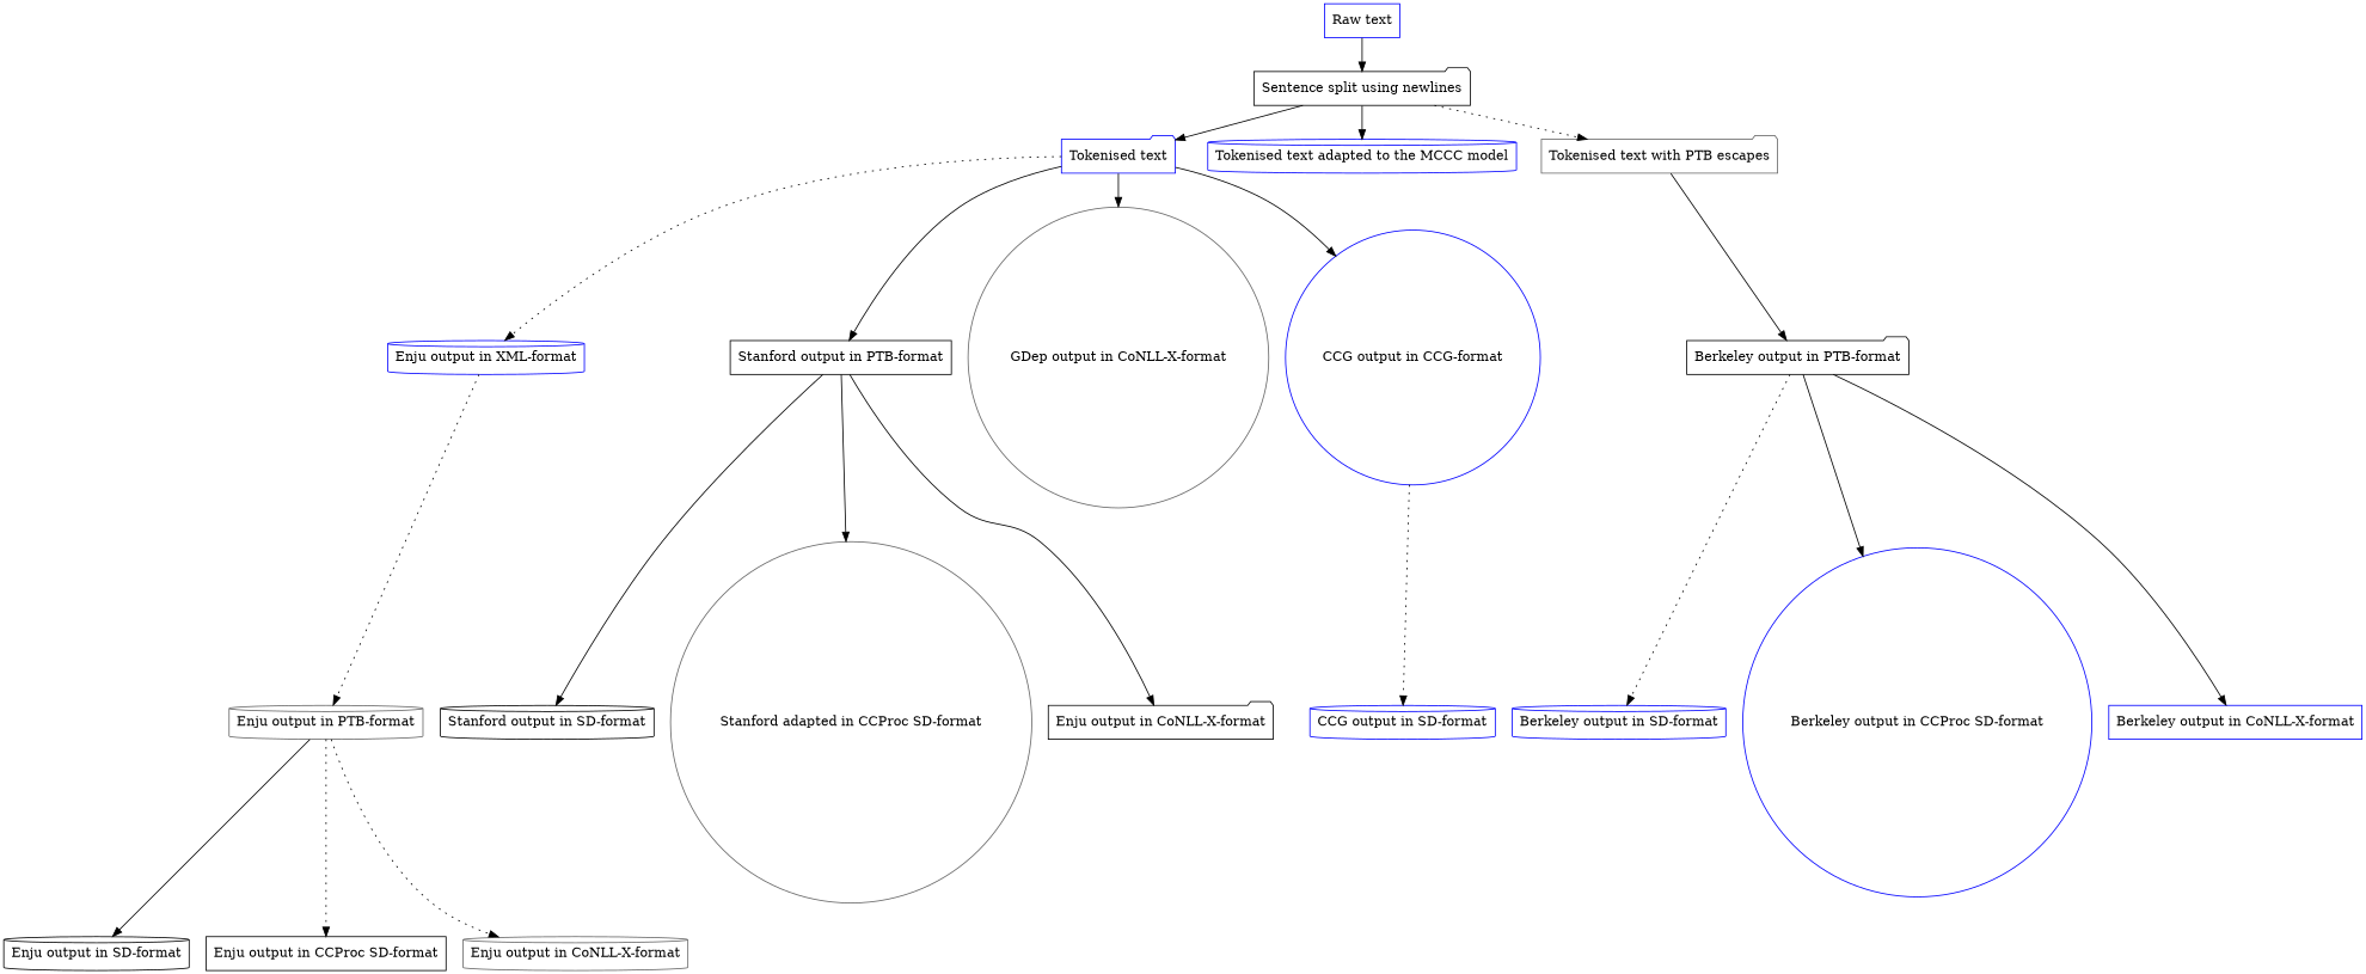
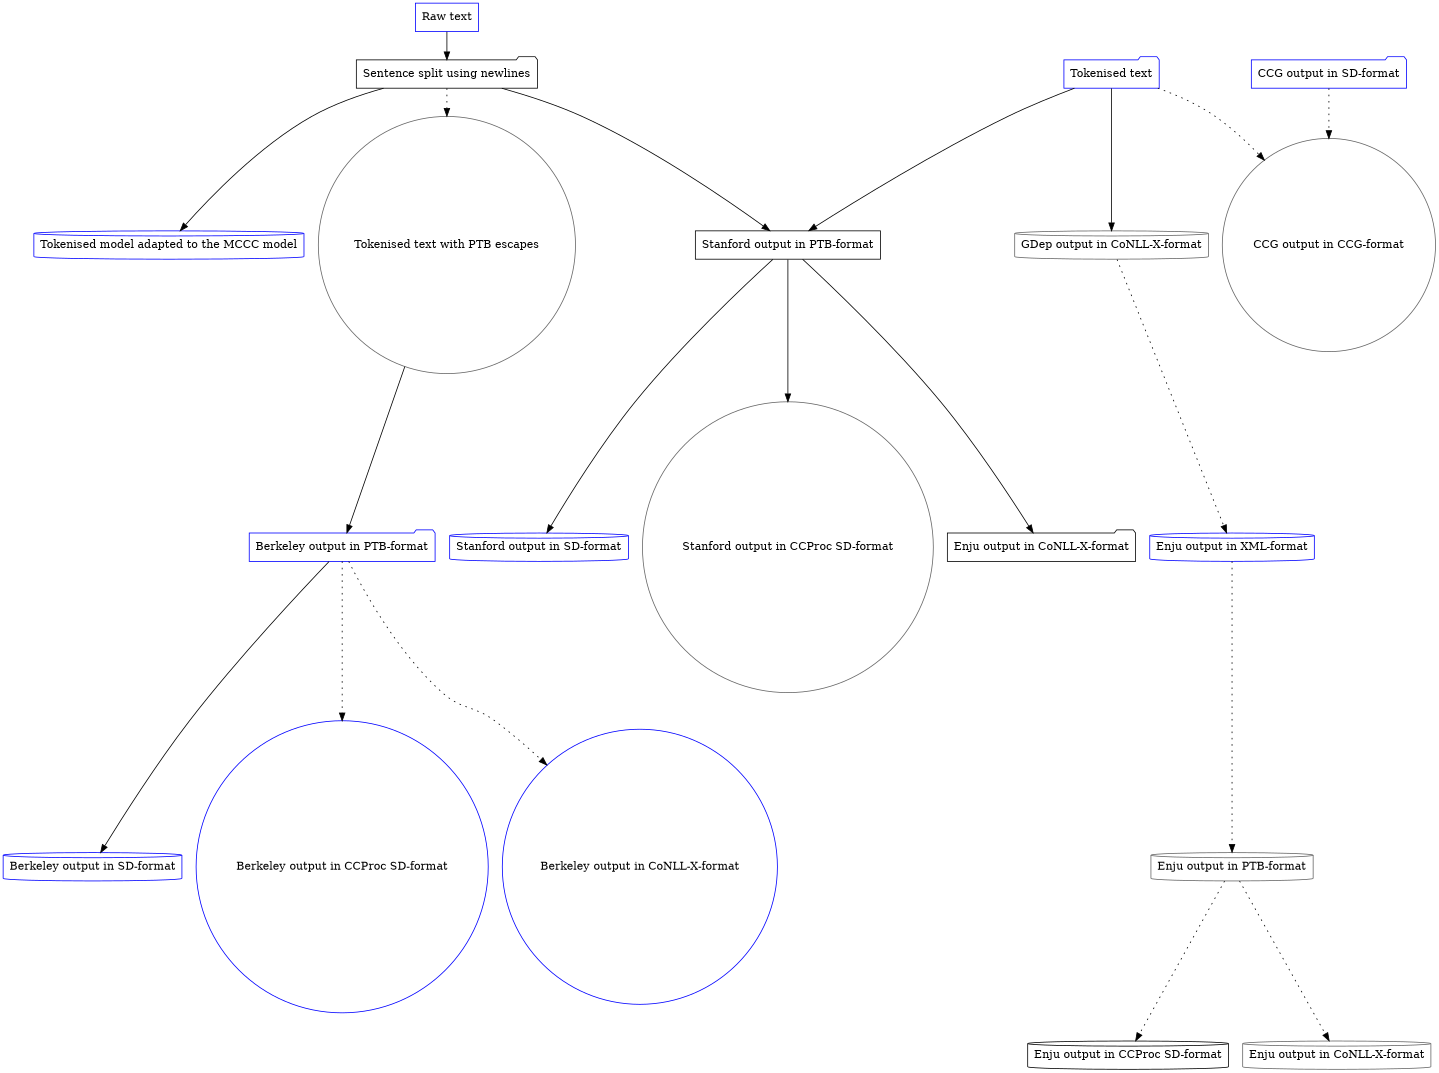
  digraph {
    node [color=blue shape=cylinder]
    edge [style=solid]
    n1 [label="Raw text" shape=box]
    n2 [color=black label="Sentence split using newlines" shape=folder]
    n3 [label="Tokenised text" shape=folder]
-   n4 [label="Tokenised text adapted to the MCCC model"]
-   n5 [color=gray40 label="Tokenised text with PTB escapes" shape=folder]
+   n4 [label="Tokenised model adapted to the MCCC model"]
+   n5 [color=gray40 label="Tokenised text with PTB escapes" shape=circle]
    n6 [label="Enju output in XML-format"]
    n7 [color=black label="Stanford output in PTB-format" shape=box]
-   n8 [color=gray40 label="GDep output in CoNLL-X-format" shape=circle]
-   n9 [label="CCG output in CCG-format" shape=circle]
-   n10 [color=black label="Berkeley output in PTB-format" shape=folder]
+   n8 [color=gray40 label="GDep output in CoNLL-X-format"]
+   n9 [color=gray40 label="CCG output in CCG-format" shape=circle]
+   n10 [label="Berkeley output in PTB-format" shape=folder]
    n11 [color=gray40 label="Enju output in PTB-format"]
-   n12 [color=black label="Stanford output in SD-format"]
-   n13 [color=gray40 label="Stanford adapted in CCProc SD-format" shape=circle]
+   n12 [label="Stanford output in SD-format"]
+   n13 [color=gray40 label="Stanford output in CCProc SD-format" shape=circle]
    n14 [color=black label="Enju output in CoNLL-X-format" shape=folder]
-   n15 [label="CCG output in SD-format"]
+   n15 [label="CCG output in SD-format" shape=folder]
    n16 [label="Berkeley output in SD-format"]
    n17 [label="Berkeley output in CCProc SD-format" shape=circle]
-   n18 [label="Berkeley output in CoNLL-X-format" shape=box]
-   n19 [color=black label="Enju output in SD-format"]
-   n20 [color=black label="Enju output in CCProc SD-format" shape=box]
+   n18 [label="Berkeley output in CoNLL-X-format" shape=circle]
+   n20 [color=black label="Enju output in CCProc SD-format"]
    n21 [color=gray40 label="Enju output in CoNLL-X-format"]
    n1 -> n2
-   n2 -> n3
+   n2 -> n7
    n2 -> n4
    n2 -> n5 [style=dotted]
-   n3 -> n6 [style=dotted]
+   n8 -> n6 [style=dotted]
    n3 -> n7
    n3 -> n8
-   n3 -> n9
+   n3 -> n9 [style=dotted]
    n5 -> n10
    n6 -> n11 [style=dotted]
    n7 -> n12
    n7 -> n13
    n7 -> n14
-   n9 -> n15 [style=dotted]
-   n10 -> n16 [style=dotted]
-   n10 -> n17
-   n10 -> n18
-   n11 -> n19
+   n15 -> n9 [style=dotted]
+   n10 -> n16
+   n10 -> n17 [style=dotted]
+   n10 -> n18 [style=dotted]
    n11 -> n20 [style=dotted]
    n11 -> n21 [style=dotted]
  }
